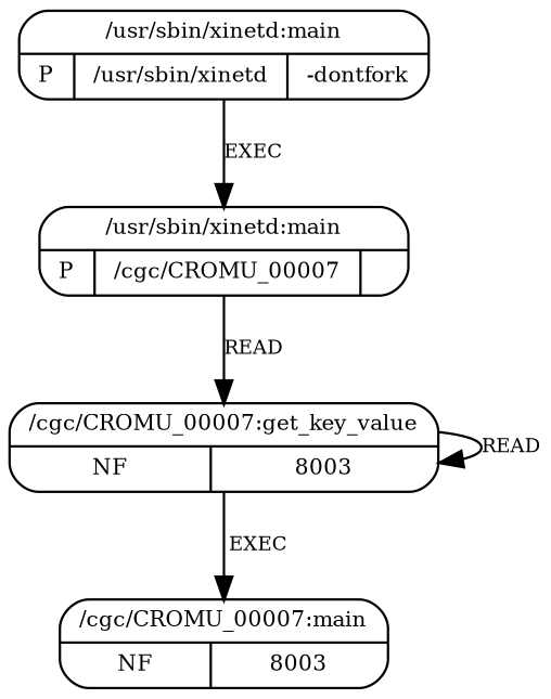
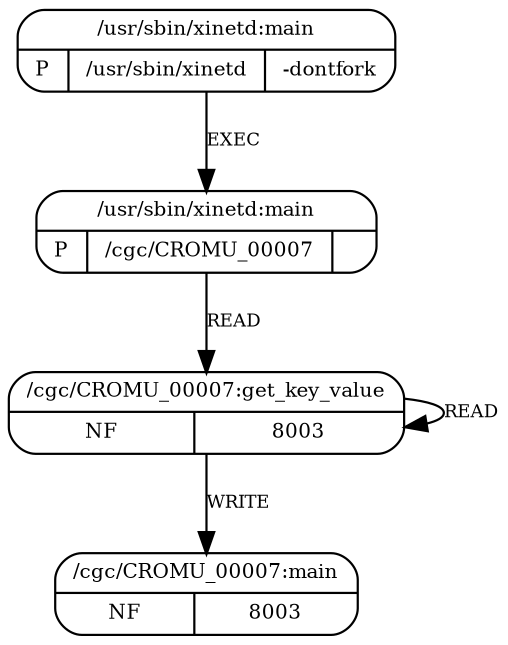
  digraph {
    node [fontsize=9 shape=Mrecord]
    edge [fontsize=8]
    n1 [label="{{/cgc/CROMU_00007:get_key_value}|{NF|8003}}"]
    n2 [label="{{/cgc/CROMU_00007:main}|{NF|8003}}"]
    n3 [label="{{/usr/sbin/xinetd:main}|{P|/usr/sbin/xinetd|-dontfork}}"]
    n4 [label="{{/usr/sbin/xinetd:main}|{P|/cgc/CROMU_00007|}}"]
    n1 -> n1 [label=READ]
-   n1 -> n2 [label=EXEC]
+   n1 -> n2 [label=WRITE]
    n3 -> n4 [label=EXEC]
    n4 -> n1 [label=READ]
  }
